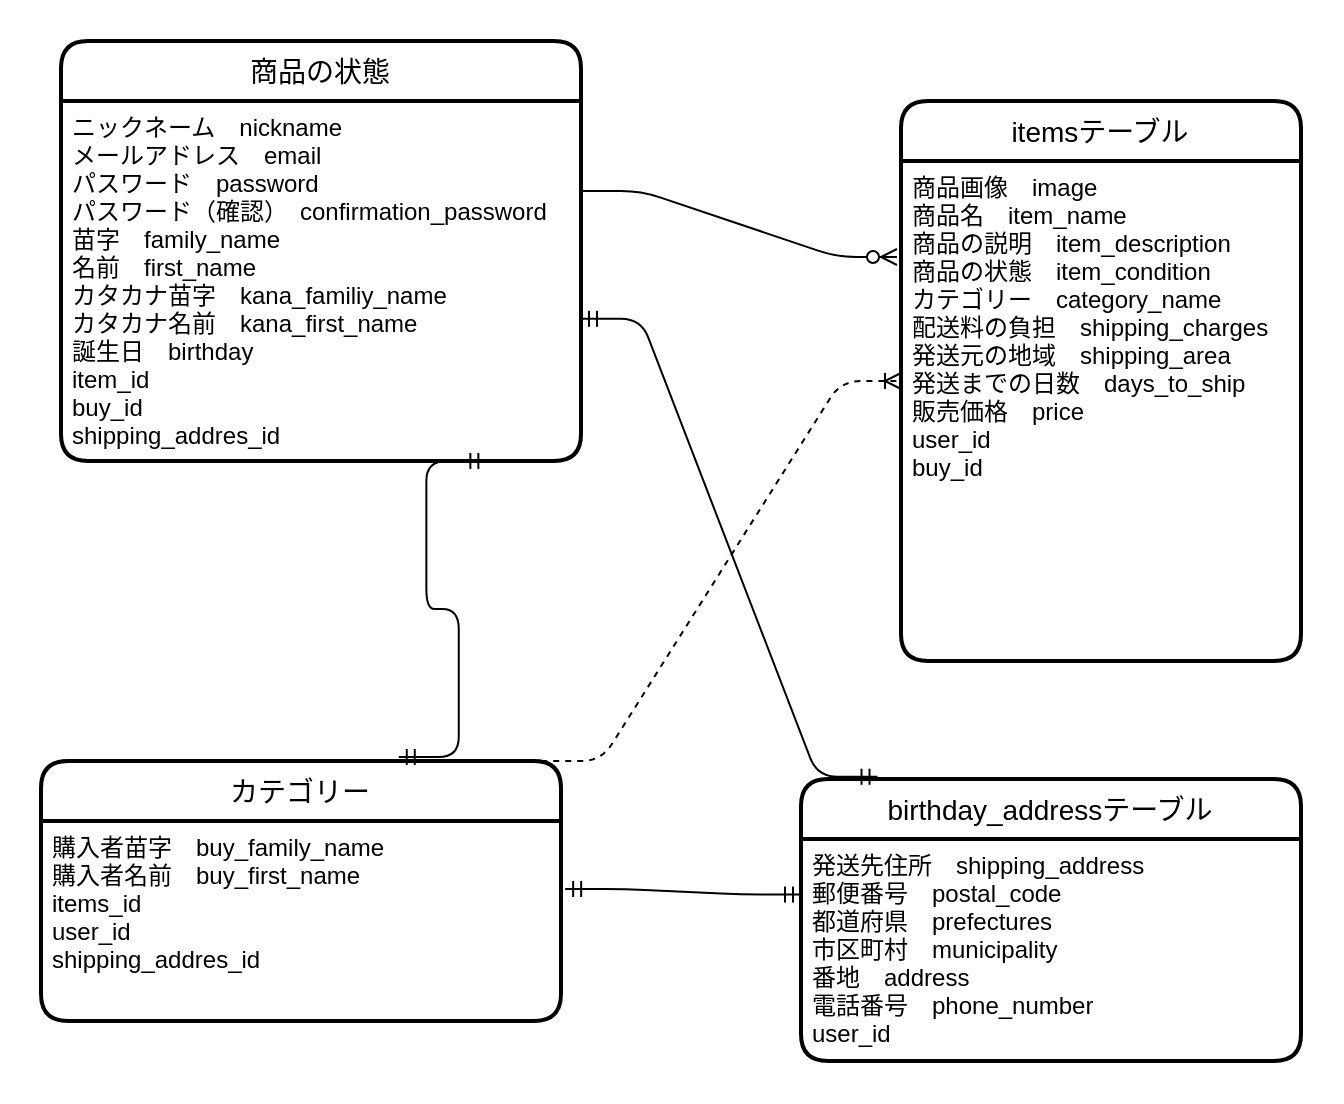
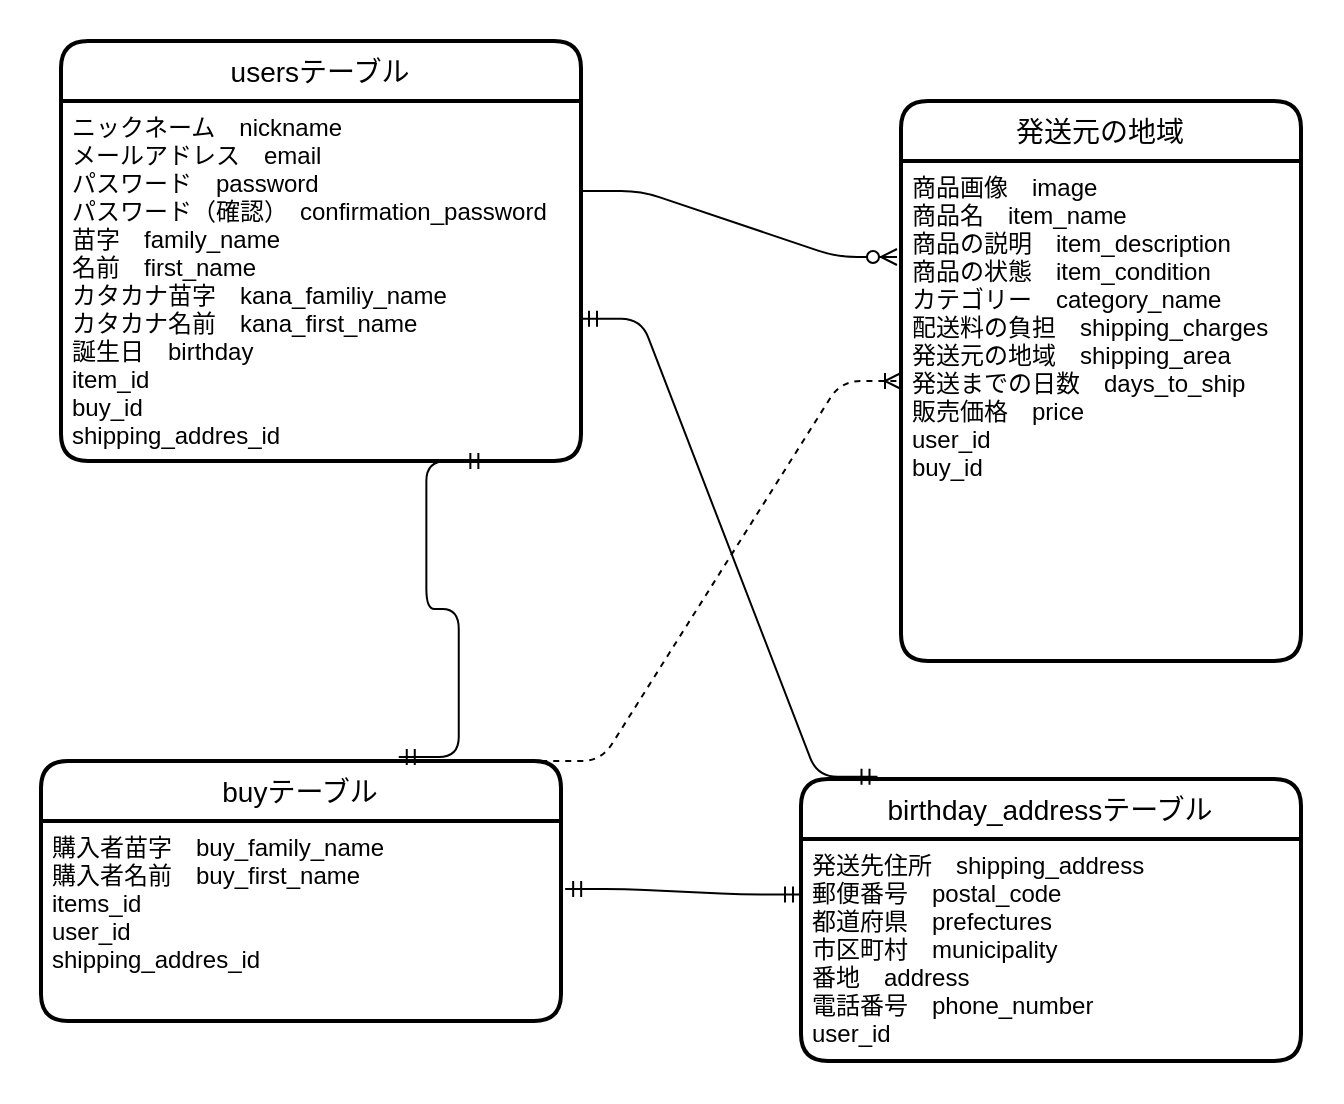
  <mxCell id="0" />
  <mxCell id="1" parent="0" />
- <mxCell id="2" value="商品の状態" style="swimlane;childLayout=stackLayout;horizontal=1;startSize=30;horizontalStack=0;rounded=1;fontSize=14;fontStyle=0;strokeWidth=2;resizeParent=0;resizeLast=1;shadow=0;dashed=0;align=center;" parent="1" vertex="1"><mxGeometry x="30" y="20" width="260" height="210" as="geometry" /></mxCell>
+ <mxCell id="2" value="usersテーブル" style="swimlane;childLayout=stackLayout;horizontal=1;startSize=30;horizontalStack=0;rounded=1;fontSize=14;fontStyle=0;strokeWidth=2;resizeParent=0;resizeLast=1;shadow=0;dashed=0;align=center;" parent="1" vertex="1"><mxGeometry x="30" y="20" width="260" height="210" as="geometry" /></mxCell>
  <mxCell id="3" value="ニックネーム　nickname&#10;メールアドレス　email&#10;パスワード　password&#10;パスワード（確認）　confirmation_password&#10;苗字　family_name&#10;名前　first_name&#10;カタカナ苗字　kana_familiy_name&#10;カタカナ名前　kana_first_name&#10;誕生日　birthday&#10;item_id&#10;buy_id&#10;shipping_addres_id" style="align=left;strokeColor=none;fillColor=none;spacingLeft=4;fontSize=12;verticalAlign=top;resizable=0;rotatable=0;part=1;" parent="2" vertex="1"><mxGeometry y="30" width="260" height="180" as="geometry" /></mxCell>
- <mxCell id="4" value="カテゴリー" style="swimlane;childLayout=stackLayout;horizontal=1;startSize=30;horizontalStack=0;rounded=1;fontSize=14;fontStyle=0;strokeWidth=2;resizeParent=0;resizeLast=1;shadow=0;dashed=0;align=center;" parent="1" vertex="1"><mxGeometry x="20" y="380" width="260" height="130" as="geometry" /></mxCell>
+ <mxCell id="4" value="buyテーブル" style="swimlane;childLayout=stackLayout;horizontal=1;startSize=30;horizontalStack=0;rounded=1;fontSize=14;fontStyle=0;strokeWidth=2;resizeParent=0;resizeLast=1;shadow=0;dashed=0;align=center;" parent="1" vertex="1"><mxGeometry x="20" y="380" width="260" height="130" as="geometry" /></mxCell>
  <mxCell id="5" value="購入者苗字　buy_family_name&#10;購入者名前　buy_first_name&#10;items_id&#10;user_id&#10;shipping_addres_id" style="align=left;strokeColor=none;fillColor=none;spacingLeft=4;fontSize=12;verticalAlign=top;resizable=0;rotatable=0;part=1;" parent="4" vertex="1"><mxGeometry y="30" width="260" height="100" as="geometry" /></mxCell>
  <mxCell id="6" value="" style="edgeStyle=entityRelationEdgeStyle;fontSize=12;html=1;endArrow=ERzeroToMany;endFill=1;exitX=1;exitY=0.25;exitDx=0;exitDy=0;" parent="1" source="3" edge="1"><mxGeometry width="100" height="100" relative="1" as="geometry"><mxPoint x="210" y="109" as="sourcePoint" /><mxPoint x="448" y="128" as="targetPoint" /></mxGeometry></mxCell>
- <mxCell id="7" value="itemsテーブル" style="swimlane;childLayout=stackLayout;horizontal=1;startSize=30;horizontalStack=0;rounded=1;fontSize=14;fontStyle=0;strokeWidth=2;resizeParent=0;resizeLast=1;shadow=0;dashed=0;align=center;" parent="1" vertex="1"><mxGeometry x="450" y="50" width="200" height="280" as="geometry" /></mxCell>
+ <mxCell id="7" value="発送元の地域" style="swimlane;childLayout=stackLayout;horizontal=1;startSize=30;horizontalStack=0;rounded=1;fontSize=14;fontStyle=0;strokeWidth=2;resizeParent=0;resizeLast=1;shadow=0;dashed=0;align=center;" parent="1" vertex="1"><mxGeometry x="450" y="50" width="200" height="280" as="geometry" /></mxCell>
  <mxCell id="8" value="商品画像　image&#10;商品名　item_name&#10;商品の説明　item_description&#10;商品の状態　item_condition&#10;カテゴリー　category_name&#10;配送料の負担　shipping_charges&#10;発送元の地域　shipping_area&#10;発送までの日数　days_to_ship&#10;販売価格　price&#10;user_id&#10;buy_id" style="align=left;strokeColor=none;fillColor=none;spacingLeft=4;fontSize=12;verticalAlign=top;resizable=0;rotatable=0;part=1;" parent="7" vertex="1"><mxGeometry y="30" width="200" height="250" as="geometry" /></mxCell>
  <mxCell id="9" value="" style="edgeStyle=entityRelationEdgeStyle;fontSize=12;html=1;endArrow=ERmandOne;startArrow=ERmandOne;entryX=0.818;entryY=1;entryDx=0;entryDy=0;entryPerimeter=0;exitX=0.688;exitY=-0.015;exitDx=0;exitDy=0;exitPerimeter=0;" parent="1" source="4" target="3" edge="1"><mxGeometry width="100" height="100" relative="1" as="geometry"><mxPoint x="260" y="360" as="sourcePoint" /><mxPoint x="420" y="190" as="targetPoint" /></mxGeometry></mxCell>
  <mxCell id="10" value="birthday_addressテーブル" style="swimlane;childLayout=stackLayout;horizontal=1;startSize=30;horizontalStack=0;rounded=1;fontSize=14;fontStyle=0;strokeWidth=2;resizeParent=0;resizeLast=1;shadow=0;dashed=0;align=center;" parent="1" vertex="1"><mxGeometry x="400" y="389" width="250" height="141" as="geometry" /></mxCell>
  <mxCell id="11" value="発送先住所　shipping_address&#10;郵便番号　postal_code&#10;都道府県　prefectures&#10;市区町村　municipality&#10;番地　address&#10;電話番号　phone_number&#10;user_id" style="align=left;strokeColor=none;fillColor=none;spacingLeft=4;fontSize=12;verticalAlign=top;resizable=0;rotatable=0;part=1;" parent="10" vertex="1"><mxGeometry y="30" width="250" height="111" as="geometry" /></mxCell>
  <mxCell id="12" value="" style="edgeStyle=entityRelationEdgeStyle;fontSize=12;html=1;endArrow=ERmandOne;startArrow=ERmandOne;entryX=1;entryY=0.605;entryDx=0;entryDy=0;entryPerimeter=0;exitX=0.153;exitY=-0.008;exitDx=0;exitDy=0;exitPerimeter=0;" parent="1" source="10" target="3" edge="1"><mxGeometry width="100" height="100" relative="1" as="geometry"><mxPoint x="320" y="290" as="sourcePoint" /><mxPoint x="420" y="190" as="targetPoint" /></mxGeometry></mxCell>
  <mxCell id="13" value="" style="edgeStyle=entityRelationEdgeStyle;fontSize=12;html=1;endArrow=ERoneToMany;exitX=0.962;exitY=0;exitDx=0;exitDy=0;exitPerimeter=0;entryX=0;entryY=0.5;entryDx=0;entryDy=0;dashed=1;" parent="1" source="4" target="7" edge="1"><mxGeometry width="100" height="100" relative="1" as="geometry"><mxPoint x="320" y="290" as="sourcePoint" /><mxPoint x="420" y="190" as="targetPoint" /></mxGeometry></mxCell>
  <mxCell id="14" value="" style="edgeStyle=entityRelationEdgeStyle;fontSize=12;html=1;endArrow=ERmandOne;startArrow=ERmandOne;exitX=1.008;exitY=0.34;exitDx=0;exitDy=0;exitPerimeter=0;entryX=0;entryY=0.25;entryDx=0;entryDy=0;" parent="1" source="5" target="11" edge="1"><mxGeometry width="100" height="100" relative="1" as="geometry"><mxPoint x="320" y="290" as="sourcePoint" /><mxPoint x="420" y="190" as="targetPoint" /></mxGeometry></mxCell>
